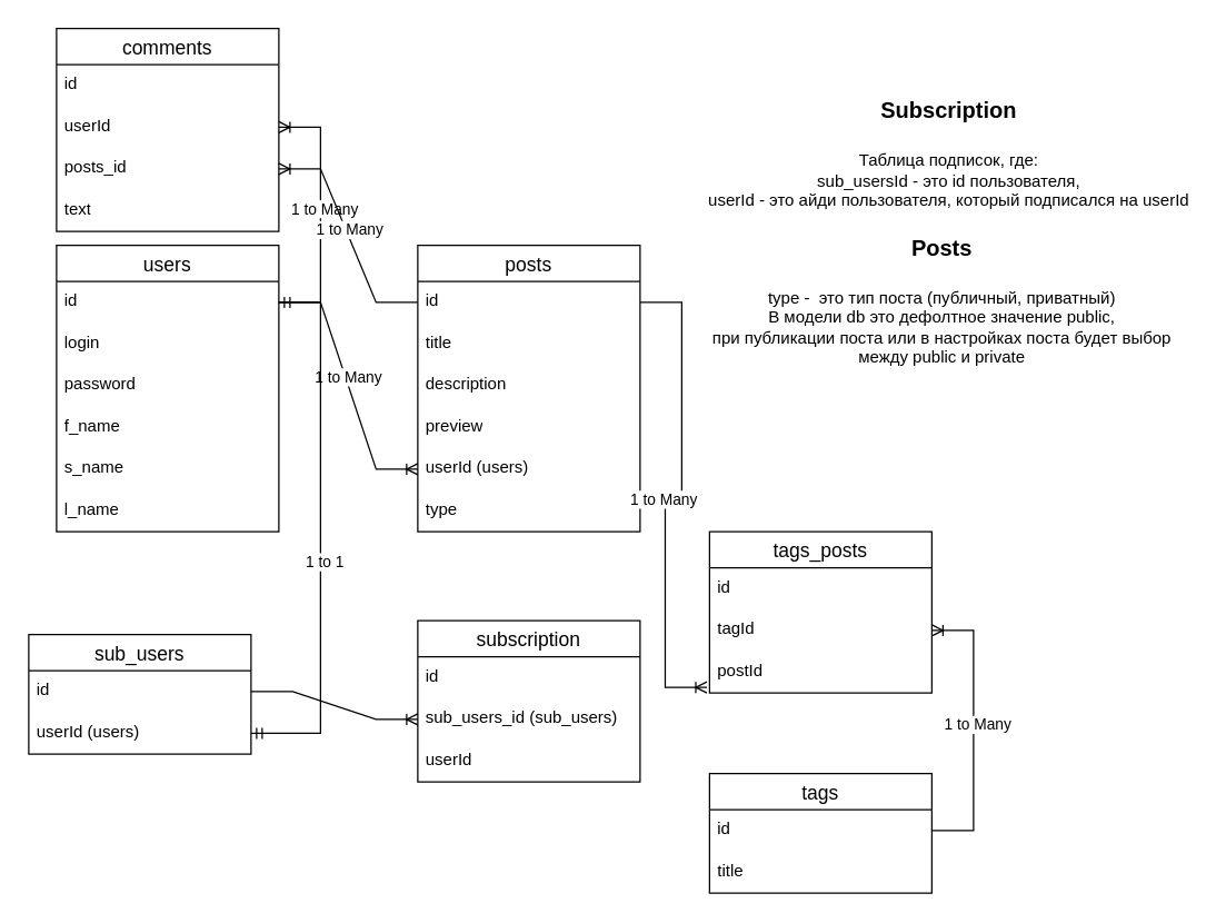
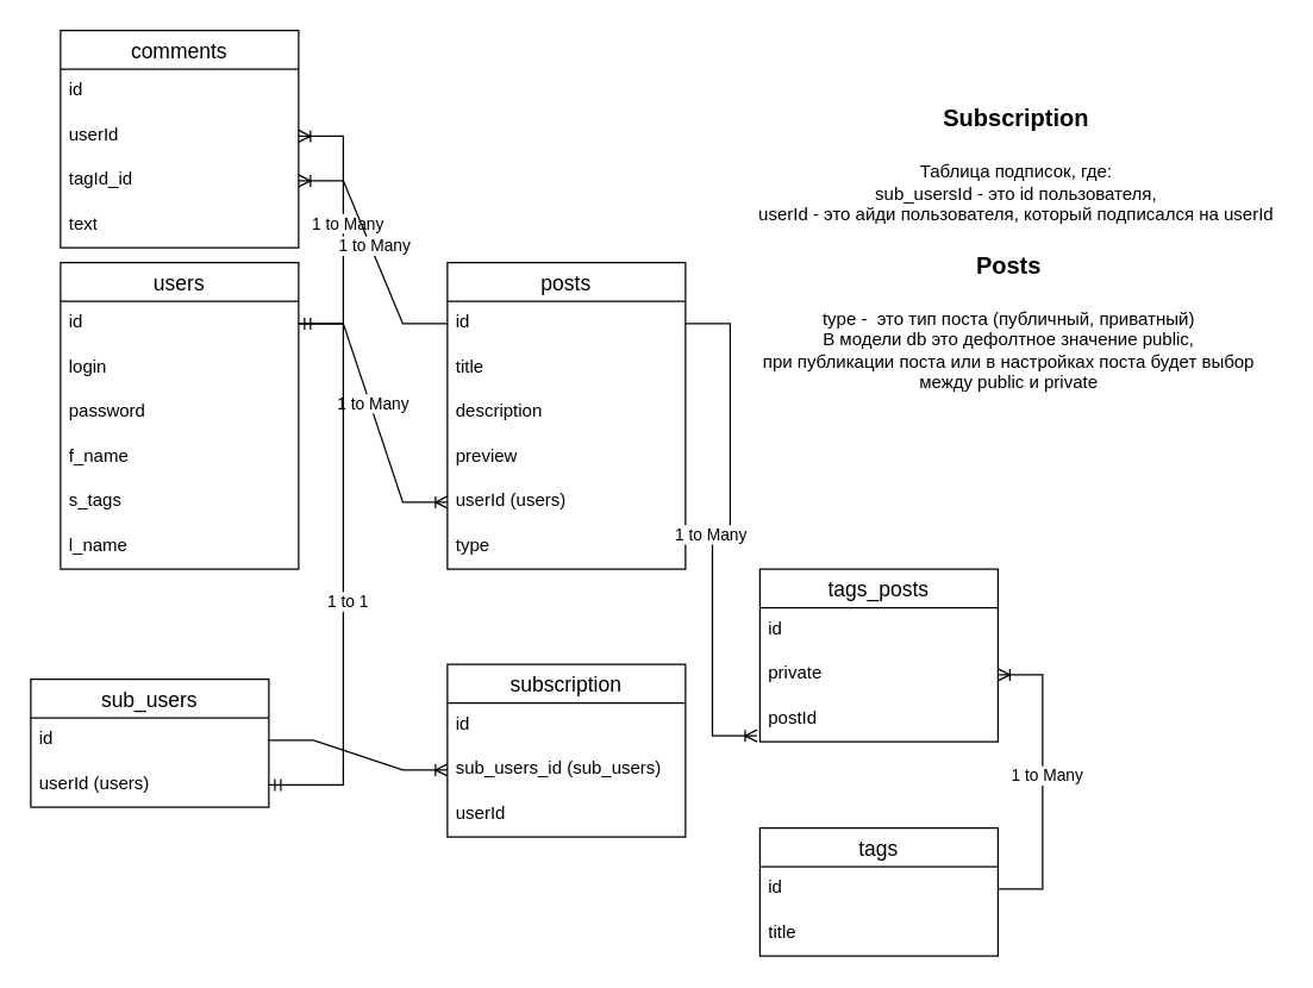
  <mxCell id="0" />
  <mxCell id="1" parent="0" />
  <mxCell id="2" value="users" style="swimlane;fontStyle=0;childLayout=stackLayout;horizontal=1;startSize=26;horizontalStack=0;resizeParent=1;resizeParentMax=0;resizeLast=0;collapsible=1;marginBottom=0;align=center;fontSize=14;" parent="1" vertex="1"><mxGeometry x="40" y="176" width="160" height="206" as="geometry" /></mxCell>
  <mxCell id="3" value="id" style="text;strokeColor=none;fillColor=none;spacingLeft=4;spacingRight=4;overflow=hidden;rotatable=0;points=[[0,0.5],[1,0.5]];portConstraint=eastwest;fontSize=12;whiteSpace=wrap;html=1;" parent="2" vertex="1"><mxGeometry y="26" width="160" height="30" as="geometry" /></mxCell>
  <mxCell id="4" value="login" style="text;strokeColor=none;fillColor=none;spacingLeft=4;spacingRight=4;overflow=hidden;rotatable=0;points=[[0,0.5],[1,0.5]];portConstraint=eastwest;fontSize=12;whiteSpace=wrap;html=1;" parent="2" vertex="1"><mxGeometry y="56" width="160" height="30" as="geometry" /></mxCell>
  <mxCell id="5" value="password" style="text;strokeColor=none;fillColor=none;spacingLeft=4;spacingRight=4;overflow=hidden;rotatable=0;points=[[0,0.5],[1,0.5]];portConstraint=eastwest;fontSize=12;whiteSpace=wrap;html=1;" parent="2" vertex="1"><mxGeometry y="86" width="160" height="30" as="geometry" /></mxCell>
  <mxCell id="6" value="f_name" style="text;strokeColor=none;fillColor=none;spacingLeft=4;spacingRight=4;overflow=hidden;rotatable=0;points=[[0,0.5],[1,0.5]];portConstraint=eastwest;fontSize=12;whiteSpace=wrap;html=1;" parent="2" vertex="1"><mxGeometry y="116" width="160" height="30" as="geometry" /></mxCell>
- <mxCell id="7" value="s_name" style="text;strokeColor=none;fillColor=none;spacingLeft=4;spacingRight=4;overflow=hidden;rotatable=0;points=[[0,0.5],[1,0.5]];portConstraint=eastwest;fontSize=12;whiteSpace=wrap;html=1;" parent="2" vertex="1"><mxGeometry y="146" width="160" height="30" as="geometry" /></mxCell>
+ <mxCell id="7" value="s_tags" style="text;strokeColor=none;fillColor=none;spacingLeft=4;spacingRight=4;overflow=hidden;rotatable=0;points=[[0,0.5],[1,0.5]];portConstraint=eastwest;fontSize=12;whiteSpace=wrap;html=1;" parent="2" vertex="1"><mxGeometry y="146" width="160" height="30" as="geometry" /></mxCell>
  <mxCell id="8" value="l_name" style="text;strokeColor=none;fillColor=none;spacingLeft=4;spacingRight=4;overflow=hidden;rotatable=0;points=[[0,0.5],[1,0.5]];portConstraint=eastwest;fontSize=12;whiteSpace=wrap;html=1;" parent="2" vertex="1"><mxGeometry y="176" width="160" height="30" as="geometry" /></mxCell>
  <mxCell id="9" value="posts" style="swimlane;fontStyle=0;childLayout=stackLayout;horizontal=1;startSize=26;horizontalStack=0;resizeParent=1;resizeParentMax=0;resizeLast=0;collapsible=1;marginBottom=0;align=center;fontSize=14;" parent="1" vertex="1"><mxGeometry x="300" y="176" width="160" height="206" as="geometry" /></mxCell>
  <mxCell id="10" value="id" style="text;strokeColor=none;fillColor=none;spacingLeft=4;spacingRight=4;overflow=hidden;rotatable=0;points=[[0,0.5],[1,0.5]];portConstraint=eastwest;fontSize=12;whiteSpace=wrap;html=1;" parent="9" vertex="1"><mxGeometry y="26" width="160" height="30" as="geometry" /></mxCell>
  <mxCell id="11" value="title" style="text;strokeColor=none;fillColor=none;spacingLeft=4;spacingRight=4;overflow=hidden;rotatable=0;points=[[0,0.5],[1,0.5]];portConstraint=eastwest;fontSize=12;whiteSpace=wrap;html=1;" parent="9" vertex="1"><mxGeometry y="56" width="160" height="30" as="geometry" /></mxCell>
  <mxCell id="12" value="description" style="text;strokeColor=none;fillColor=none;spacingLeft=4;spacingRight=4;overflow=hidden;rotatable=0;points=[[0,0.5],[1,0.5]];portConstraint=eastwest;fontSize=12;whiteSpace=wrap;html=1;" parent="9" vertex="1"><mxGeometry y="86" width="160" height="30" as="geometry" /></mxCell>
  <mxCell id="13" value="preview" style="text;strokeColor=none;fillColor=none;spacingLeft=4;spacingRight=4;overflow=hidden;rotatable=0;points=[[0,0.5],[1,0.5]];portConstraint=eastwest;fontSize=12;whiteSpace=wrap;html=1;" parent="9" vertex="1"><mxGeometry y="116" width="160" height="30" as="geometry" /></mxCell>
  <mxCell id="14" value="userId (users)" style="text;strokeColor=none;fillColor=none;spacingLeft=4;spacingRight=4;overflow=hidden;rotatable=0;points=[[0,0.5],[1,0.5]];portConstraint=eastwest;fontSize=12;whiteSpace=wrap;html=1;" parent="9" vertex="1"><mxGeometry y="146" width="160" height="30" as="geometry" /></mxCell>
  <mxCell id="15" value="type" style="text;strokeColor=none;fillColor=none;spacingLeft=4;spacingRight=4;overflow=hidden;rotatable=0;points=[[0,0.5],[1,0.5]];portConstraint=eastwest;fontSize=12;whiteSpace=wrap;html=1;" parent="9" vertex="1"><mxGeometry y="176" width="160" height="30" as="geometry" /></mxCell>
  <mxCell id="16" value="subscription" style="swimlane;fontStyle=0;childLayout=stackLayout;horizontal=1;startSize=26;horizontalStack=0;resizeParent=1;resizeParentMax=0;resizeLast=0;collapsible=1;marginBottom=0;align=center;fontSize=14;" parent="1" vertex="1"><mxGeometry x="300" y="446" width="160" height="116" as="geometry" /></mxCell>
  <mxCell id="17" value="id" style="text;strokeColor=none;fillColor=none;spacingLeft=4;spacingRight=4;overflow=hidden;rotatable=0;points=[[0,0.5],[1,0.5]];portConstraint=eastwest;fontSize=12;whiteSpace=wrap;html=1;" parent="16" vertex="1"><mxGeometry y="26" width="160" height="30" as="geometry" /></mxCell>
  <mxCell id="18" value="sub_users_id (sub_users)" style="text;strokeColor=none;fillColor=none;spacingLeft=4;spacingRight=4;overflow=hidden;rotatable=0;points=[[0,0.5],[1,0.5]];portConstraint=eastwest;fontSize=12;whiteSpace=wrap;html=1;" parent="16" vertex="1"><mxGeometry y="56" width="160" height="30" as="geometry" /></mxCell>
  <mxCell id="19" value="userId" style="text;strokeColor=none;fillColor=none;spacingLeft=4;spacingRight=4;overflow=hidden;rotatable=0;points=[[0,0.5],[1,0.5]];portConstraint=eastwest;fontSize=12;whiteSpace=wrap;html=1;" parent="16" vertex="1"><mxGeometry y="86" width="160" height="30" as="geometry" /></mxCell>
  <mxCell id="20" value="sub_users" style="swimlane;fontStyle=0;childLayout=stackLayout;horizontal=1;startSize=26;horizontalStack=0;resizeParent=1;resizeParentMax=0;resizeLast=0;collapsible=1;marginBottom=0;align=center;fontSize=14;" parent="1" vertex="1"><mxGeometry x="20" y="456" width="160" height="86" as="geometry" /></mxCell>
  <mxCell id="21" value="id" style="text;strokeColor=none;fillColor=none;spacingLeft=4;spacingRight=4;overflow=hidden;rotatable=0;points=[[0,0.5],[1,0.5]];portConstraint=eastwest;fontSize=12;whiteSpace=wrap;html=1;" parent="20" vertex="1"><mxGeometry y="26" width="160" height="30" as="geometry" /></mxCell>
  <mxCell id="22" value="userId (users)" style="text;strokeColor=none;fillColor=none;spacingLeft=4;spacingRight=4;overflow=hidden;rotatable=0;points=[[0,0.5],[1,0.5]];portConstraint=eastwest;fontSize=12;whiteSpace=wrap;html=1;" parent="20" vertex="1"><mxGeometry y="56" width="160" height="30" as="geometry" /></mxCell>
  <mxCell id="23" value="&lt;div&gt;&lt;font style=&quot;font-size: 16px;&quot;&gt;&lt;b&gt;Subscription&lt;/b&gt;&lt;/font&gt;&lt;/div&gt;&lt;div&gt;&lt;font style=&quot;font-size: 16px;&quot;&gt;&lt;b&gt;&lt;br&gt;&lt;/b&gt;&lt;/font&gt;&lt;/div&gt;Таблица подписок, где:&lt;div&gt;&amp;nbsp;sub_usersId - это id пользователя,&amp;nbsp;&lt;/div&gt;&lt;div&gt;userId - это айди пользователя, который подписался на userId&lt;/div&gt;" style="text;html=1;align=center;verticalAlign=middle;whiteSpace=wrap;rounded=0;" parent="1" vertex="1"><mxGeometry x="505" y="60" width="355" height="100" as="geometry" /></mxCell>
  <mxCell id="24" value="&lt;div&gt;&lt;font style=&quot;font-size: 16px;&quot;&gt;&lt;b&gt;Posts&lt;/b&gt;&lt;/font&gt;&lt;/div&gt;&lt;div&gt;&lt;font style=&quot;font-size: 16px;&quot;&gt;&lt;b&gt;&lt;br&gt;&lt;/b&gt;&lt;/font&gt;&lt;/div&gt;type -&amp;nbsp; это тип поста (публичный, приватный)&lt;div&gt;В модели db это дефолтное значение public,&lt;/div&gt;&lt;div&gt;при публикации поста или в настройках поста будет выбор между public и private&lt;/div&gt;" style="text;html=1;align=center;verticalAlign=middle;whiteSpace=wrap;rounded=0;" parent="1" vertex="1"><mxGeometry x="500" y="166" width="355" height="100" as="geometry" /></mxCell>
  <mxCell id="25" value="tags" style="swimlane;fontStyle=0;childLayout=stackLayout;horizontal=1;startSize=26;horizontalStack=0;resizeParent=1;resizeParentMax=0;resizeLast=0;collapsible=1;marginBottom=0;align=center;fontSize=14;" parent="1" vertex="1"><mxGeometry x="510" y="556" width="160" height="86" as="geometry" /></mxCell>
  <mxCell id="26" value="id" style="text;strokeColor=none;fillColor=none;spacingLeft=4;spacingRight=4;overflow=hidden;rotatable=0;points=[[0,0.5],[1,0.5]];portConstraint=eastwest;fontSize=12;whiteSpace=wrap;html=1;" parent="25" vertex="1"><mxGeometry y="26" width="160" height="30" as="geometry" /></mxCell>
  <mxCell id="27" value="title" style="text;strokeColor=none;fillColor=none;spacingLeft=4;spacingRight=4;overflow=hidden;rotatable=0;points=[[0,0.5],[1,0.5]];portConstraint=eastwest;fontSize=12;whiteSpace=wrap;html=1;" parent="25" vertex="1"><mxGeometry y="56" width="160" height="30" as="geometry" /></mxCell>
  <mxCell id="28" value="tags_posts" style="swimlane;fontStyle=0;childLayout=stackLayout;horizontal=1;startSize=26;horizontalStack=0;resizeParent=1;resizeParentMax=0;resizeLast=0;collapsible=1;marginBottom=0;align=center;fontSize=14;" parent="1" vertex="1"><mxGeometry x="510" y="382" width="160" height="116" as="geometry" /></mxCell>
  <mxCell id="29" value="id" style="text;strokeColor=none;fillColor=none;spacingLeft=4;spacingRight=4;overflow=hidden;rotatable=0;points=[[0,0.5],[1,0.5]];portConstraint=eastwest;fontSize=12;whiteSpace=wrap;html=1;" parent="28" vertex="1"><mxGeometry y="26" width="160" height="30" as="geometry" /></mxCell>
- <mxCell id="30" value="tagId" style="text;strokeColor=none;fillColor=none;spacingLeft=4;spacingRight=4;overflow=hidden;rotatable=0;points=[[0,0.5],[1,0.5]];portConstraint=eastwest;fontSize=12;whiteSpace=wrap;html=1;" parent="28" vertex="1"><mxGeometry y="56" width="160" height="30" as="geometry" /></mxCell>
+ <mxCell id="30" value="private" style="text;strokeColor=none;fillColor=none;spacingLeft=4;spacingRight=4;overflow=hidden;rotatable=0;points=[[0,0.5],[1,0.5]];portConstraint=eastwest;fontSize=12;whiteSpace=wrap;html=1;" parent="28" vertex="1"><mxGeometry y="56" width="160" height="30" as="geometry" /></mxCell>
  <mxCell id="31" value="postId" style="text;strokeColor=none;fillColor=none;spacingLeft=4;spacingRight=4;overflow=hidden;rotatable=0;points=[[0,0.5],[1,0.5]];portConstraint=eastwest;fontSize=12;whiteSpace=wrap;html=1;" parent="28" vertex="1"><mxGeometry y="86" width="160" height="30" as="geometry" /></mxCell>
  <mxCell id="32" value="comments" style="swimlane;fontStyle=0;childLayout=stackLayout;horizontal=1;startSize=26;horizontalStack=0;resizeParent=1;resizeParentMax=0;resizeLast=0;collapsible=1;marginBottom=0;align=center;fontSize=14;" parent="1" vertex="1"><mxGeometry x="40" y="20" width="160" height="146" as="geometry" /></mxCell>
  <mxCell id="33" value="id" style="text;strokeColor=none;fillColor=none;spacingLeft=4;spacingRight=4;overflow=hidden;rotatable=0;points=[[0,0.5],[1,0.5]];portConstraint=eastwest;fontSize=12;whiteSpace=wrap;html=1;" parent="32" vertex="1"><mxGeometry y="26" width="160" height="30" as="geometry" /></mxCell>
  <mxCell id="34" value="userId" style="text;strokeColor=none;fillColor=none;spacingLeft=4;spacingRight=4;overflow=hidden;rotatable=0;points=[[0,0.5],[1,0.5]];portConstraint=eastwest;fontSize=12;whiteSpace=wrap;html=1;" parent="32" vertex="1"><mxGeometry y="56" width="160" height="30" as="geometry" /></mxCell>
- <mxCell id="35" value="posts_id" style="text;strokeColor=none;fillColor=none;spacingLeft=4;spacingRight=4;overflow=hidden;rotatable=0;points=[[0,0.5],[1,0.5]];portConstraint=eastwest;fontSize=12;whiteSpace=wrap;html=1;" parent="32" vertex="1"><mxGeometry y="86" width="160" height="30" as="geometry" /></mxCell>
+ <mxCell id="35" value="tagId_id" style="text;strokeColor=none;fillColor=none;spacingLeft=4;spacingRight=4;overflow=hidden;rotatable=0;points=[[0,0.5],[1,0.5]];portConstraint=eastwest;fontSize=12;whiteSpace=wrap;html=1;" parent="32" vertex="1"><mxGeometry y="86" width="160" height="30" as="geometry" /></mxCell>
  <mxCell id="36" value="text" style="text;strokeColor=none;fillColor=none;spacingLeft=4;spacingRight=4;overflow=hidden;rotatable=0;points=[[0,0.5],[1,0.5]];portConstraint=eastwest;fontSize=12;whiteSpace=wrap;html=1;" vertex="1" parent="32"><mxGeometry y="116" width="160" height="30" as="geometry" /></mxCell>
  <mxCell id="37" value="" style="edgeStyle=entityRelationEdgeStyle;fontSize=12;html=1;endArrow=ERoneToMany;rounded=0;exitX=1;exitY=0.5;exitDx=0;exitDy=0;" parent="1" source="3" target="14" edge="1"><mxGeometry width="100" height="100" relative="1" as="geometry"><mxPoint x="420" y="586" as="sourcePoint" /><mxPoint x="520" y="486" as="targetPoint" /></mxGeometry></mxCell>
  <mxCell id="38" value="1 to Many" style="edgeLabel;html=1;align=center;verticalAlign=middle;resizable=0;points=[];" parent="37" vertex="1" connectable="0"><mxGeometry x="-0.071" y="2" relative="1" as="geometry"><mxPoint as="offset" /></mxGeometry></mxCell>
  <mxCell id="39" value="" style="edgeStyle=entityRelationEdgeStyle;fontSize=12;html=1;endArrow=ERmandOne;startArrow=ERmandOne;rounded=0;" parent="1" source="22" target="3" edge="1"><mxGeometry width="100" height="100" relative="1" as="geometry"><mxPoint x="-100" y="496" as="sourcePoint" /><mxPoint x="20" y="216" as="targetPoint" /></mxGeometry></mxCell>
  <mxCell id="40" value="1 to 1" style="edgeLabel;html=1;align=center;verticalAlign=middle;resizable=0;points=[];" parent="39" vertex="1" connectable="0"><mxGeometry x="-0.108" y="-2" relative="1" as="geometry"><mxPoint as="offset" /></mxGeometry></mxCell>
  <mxCell id="41" value="" style="edgeStyle=entityRelationEdgeStyle;fontSize=12;html=1;endArrow=ERoneToMany;rounded=0;" parent="1" source="21" target="18" edge="1"><mxGeometry width="100" height="100" relative="1" as="geometry"><mxPoint x="270" y="746" as="sourcePoint" /><mxPoint x="370" y="646" as="targetPoint" /></mxGeometry></mxCell>
  <mxCell id="42" value="" style="edgeStyle=entityRelationEdgeStyle;fontSize=12;html=1;endArrow=ERoneToMany;rounded=0;" parent="1" source="26" target="30" edge="1"><mxGeometry width="100" height="100" relative="1" as="geometry"><mxPoint x="760" y="616" as="sourcePoint" /><mxPoint x="860" y="516" as="targetPoint" /></mxGeometry></mxCell>
  <mxCell id="43" value="1 to Many" style="edgeLabel;html=1;align=center;verticalAlign=middle;resizable=0;points=[];" parent="42" vertex="1" connectable="0"><mxGeometry x="0.049" y="-2" relative="1" as="geometry"><mxPoint as="offset" /></mxGeometry></mxCell>
  <mxCell id="44" value="" style="edgeStyle=entityRelationEdgeStyle;fontSize=12;html=1;endArrow=ERoneToMany;rounded=0;entryX=-0.012;entryY=0.867;entryDx=0;entryDy=0;entryPerimeter=0;" parent="1" source="10" target="31" edge="1"><mxGeometry width="100" height="100" relative="1" as="geometry"><mxPoint x="580" y="319" as="sourcePoint" /><mxPoint x="580" y="175" as="targetPoint" /></mxGeometry></mxCell>
  <mxCell id="45" value="1 to Many" style="edgeLabel;html=1;align=center;verticalAlign=middle;resizable=0;points=[];" parent="44" vertex="1" connectable="0"><mxGeometry x="0.049" y="-2" relative="1" as="geometry"><mxPoint as="offset" /></mxGeometry></mxCell>
  <mxCell id="46" value="" style="edgeStyle=entityRelationEdgeStyle;fontSize=12;html=1;endArrow=ERoneToMany;rounded=0;" parent="1" source="3" target="34" edge="1"><mxGeometry width="100" height="100" relative="1" as="geometry"><mxPoint x="20" y="-24" as="sourcePoint" /><mxPoint x="68" y="253" as="targetPoint" /></mxGeometry></mxCell>
  <mxCell id="47" value="1 to Many" style="edgeLabel;html=1;align=center;verticalAlign=middle;resizable=0;points=[];" parent="46" vertex="1" connectable="0"><mxGeometry x="0.049" y="-2" relative="1" as="geometry"><mxPoint as="offset" /></mxGeometry></mxCell>
  <mxCell id="48" value="" style="edgeStyle=entityRelationEdgeStyle;fontSize=12;html=1;endArrow=ERoneToMany;rounded=0;" parent="1" source="10" target="35" edge="1"><mxGeometry width="100" height="100" relative="1" as="geometry"><mxPoint x="364" y="82" as="sourcePoint" /><mxPoint x="364" y="-44" as="targetPoint" /></mxGeometry></mxCell>
  <mxCell id="49" value="1 to Many" style="edgeLabel;html=1;align=center;verticalAlign=middle;resizable=0;points=[];" parent="48" vertex="1" connectable="0"><mxGeometry x="0.049" y="-2" relative="1" as="geometry"><mxPoint as="offset" /></mxGeometry></mxCell>
